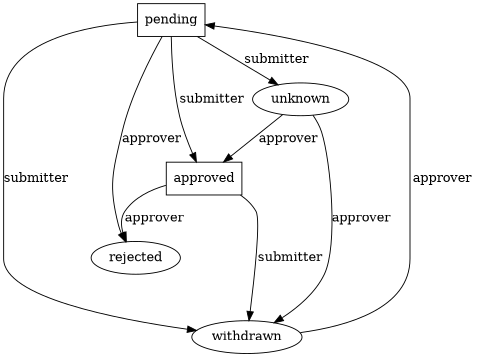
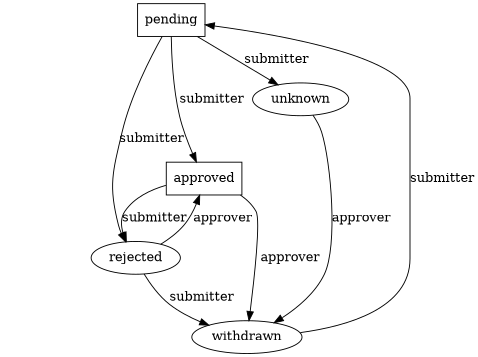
  strict digraph {
    pending [shape=box]
    approved [shape=box]
    withdrawn
    rejected
    unknown
    pending -> approved [label=submitter]
-   pending -> withdrawn [label=submitter]
-   pending -> rejected [label=approver]
+   rejected -> withdrawn [label=submitter]
+   pending -> rejected [label=submitter]
    pending -> unknown [label=submitter]
-   approved -> withdrawn [label=submitter]
-   approved -> rejected [label=approver]
-   withdrawn -> pending [label=approver]
-   unknown -> approved [label=approver]
+   approved -> withdrawn [label=approver]
+   approved -> rejected [label=submitter]
+   withdrawn -> pending [label=submitter]
+   rejected -> approved [label=approver]
    unknown -> withdrawn [label=approver]
  }
